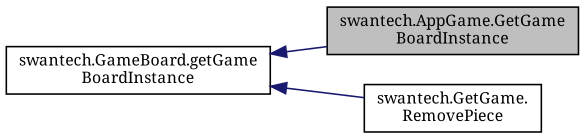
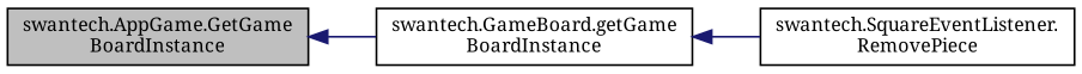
  digraph {
    fontname="Noto Serif"
    rankdir=LR
    node [color=black fillcolor=white fontname="Noto Serif" fontsize=10 shape=record style=filled]
    edge [color=midnightblue dir=back fontname="Noto Serif" fontsize=10 labelfontname=Helvetica labelfontsize=10 style=solid]
    n1 [fillcolor=grey75 fontcolor=black height=0.2 label="swantech.AppGame.GetGame\lBoardInstance" width=0.4]
    n2 [height=0.2 label="swantech.GameBoard.getGame\lBoardInstance" width=0.4]
-   n3 [height=0.2 label="swantech.GetGame.\lRemovePiece" width=0.4]
-   n2 -> n1
+   n3 [height=0.2 label="swantech.SquareEventListener.\lRemovePiece" width=0.4]
+   n1 -> n2
    n2 -> n3
  }
